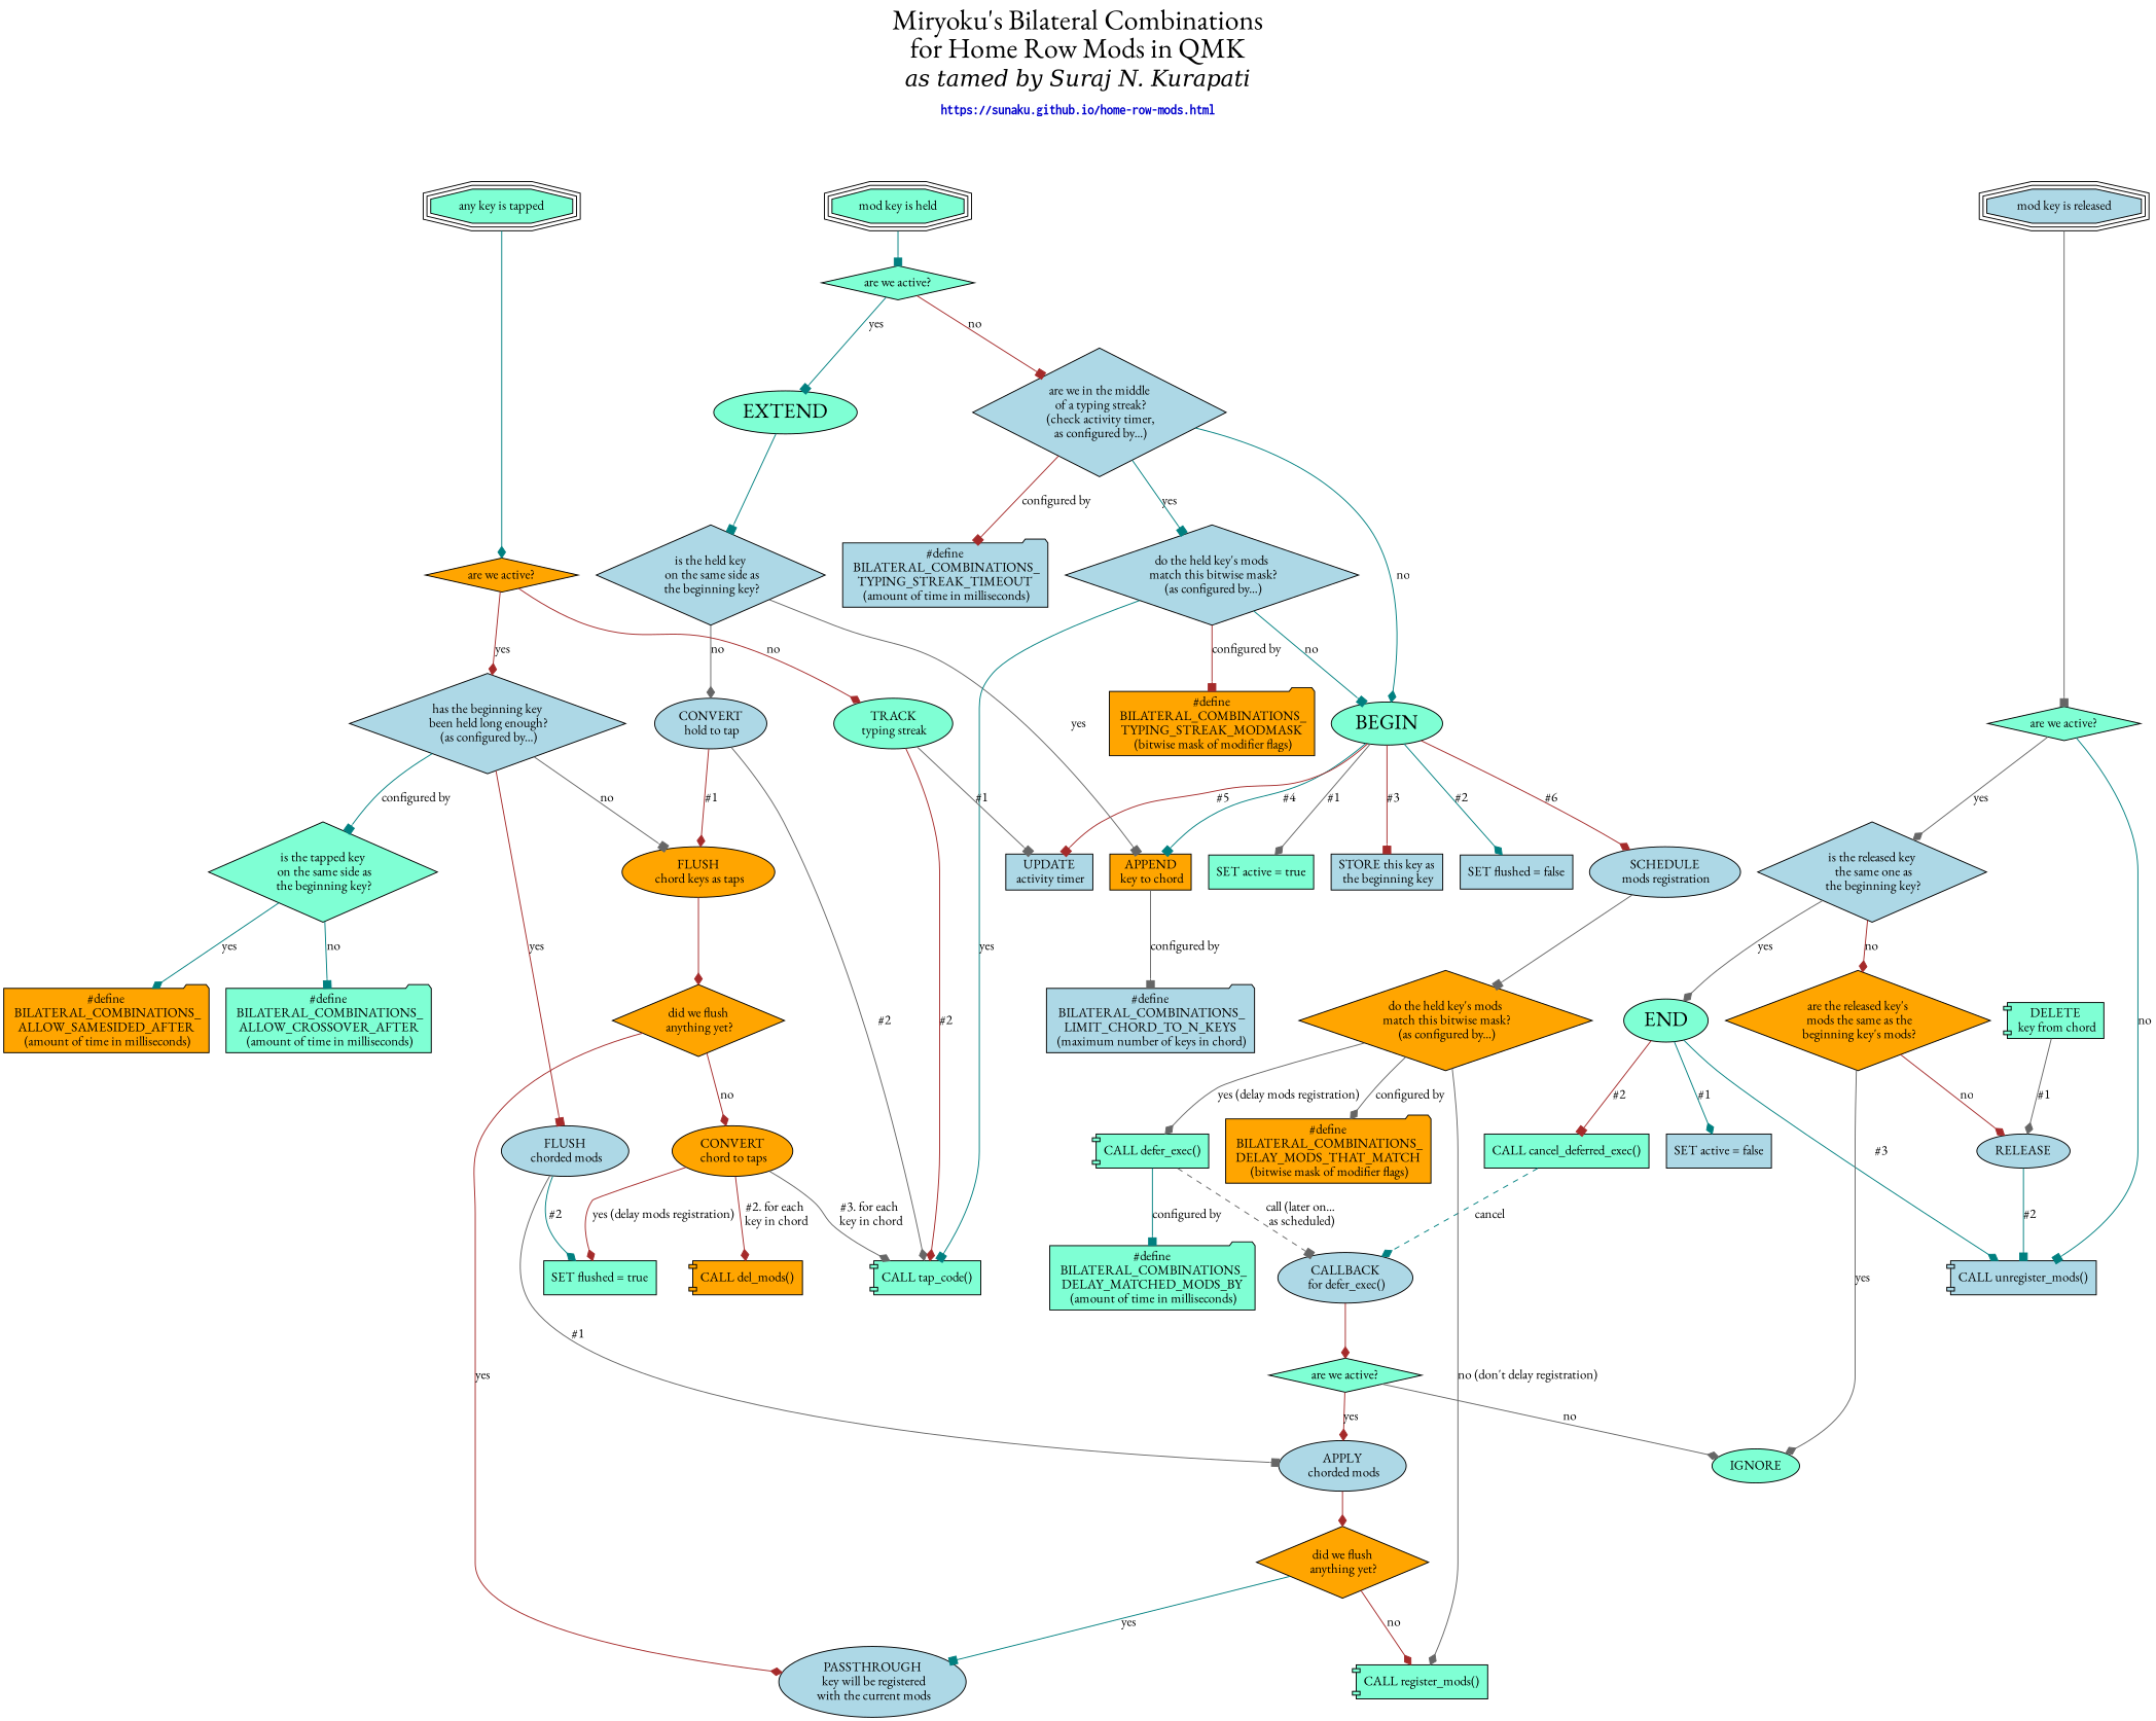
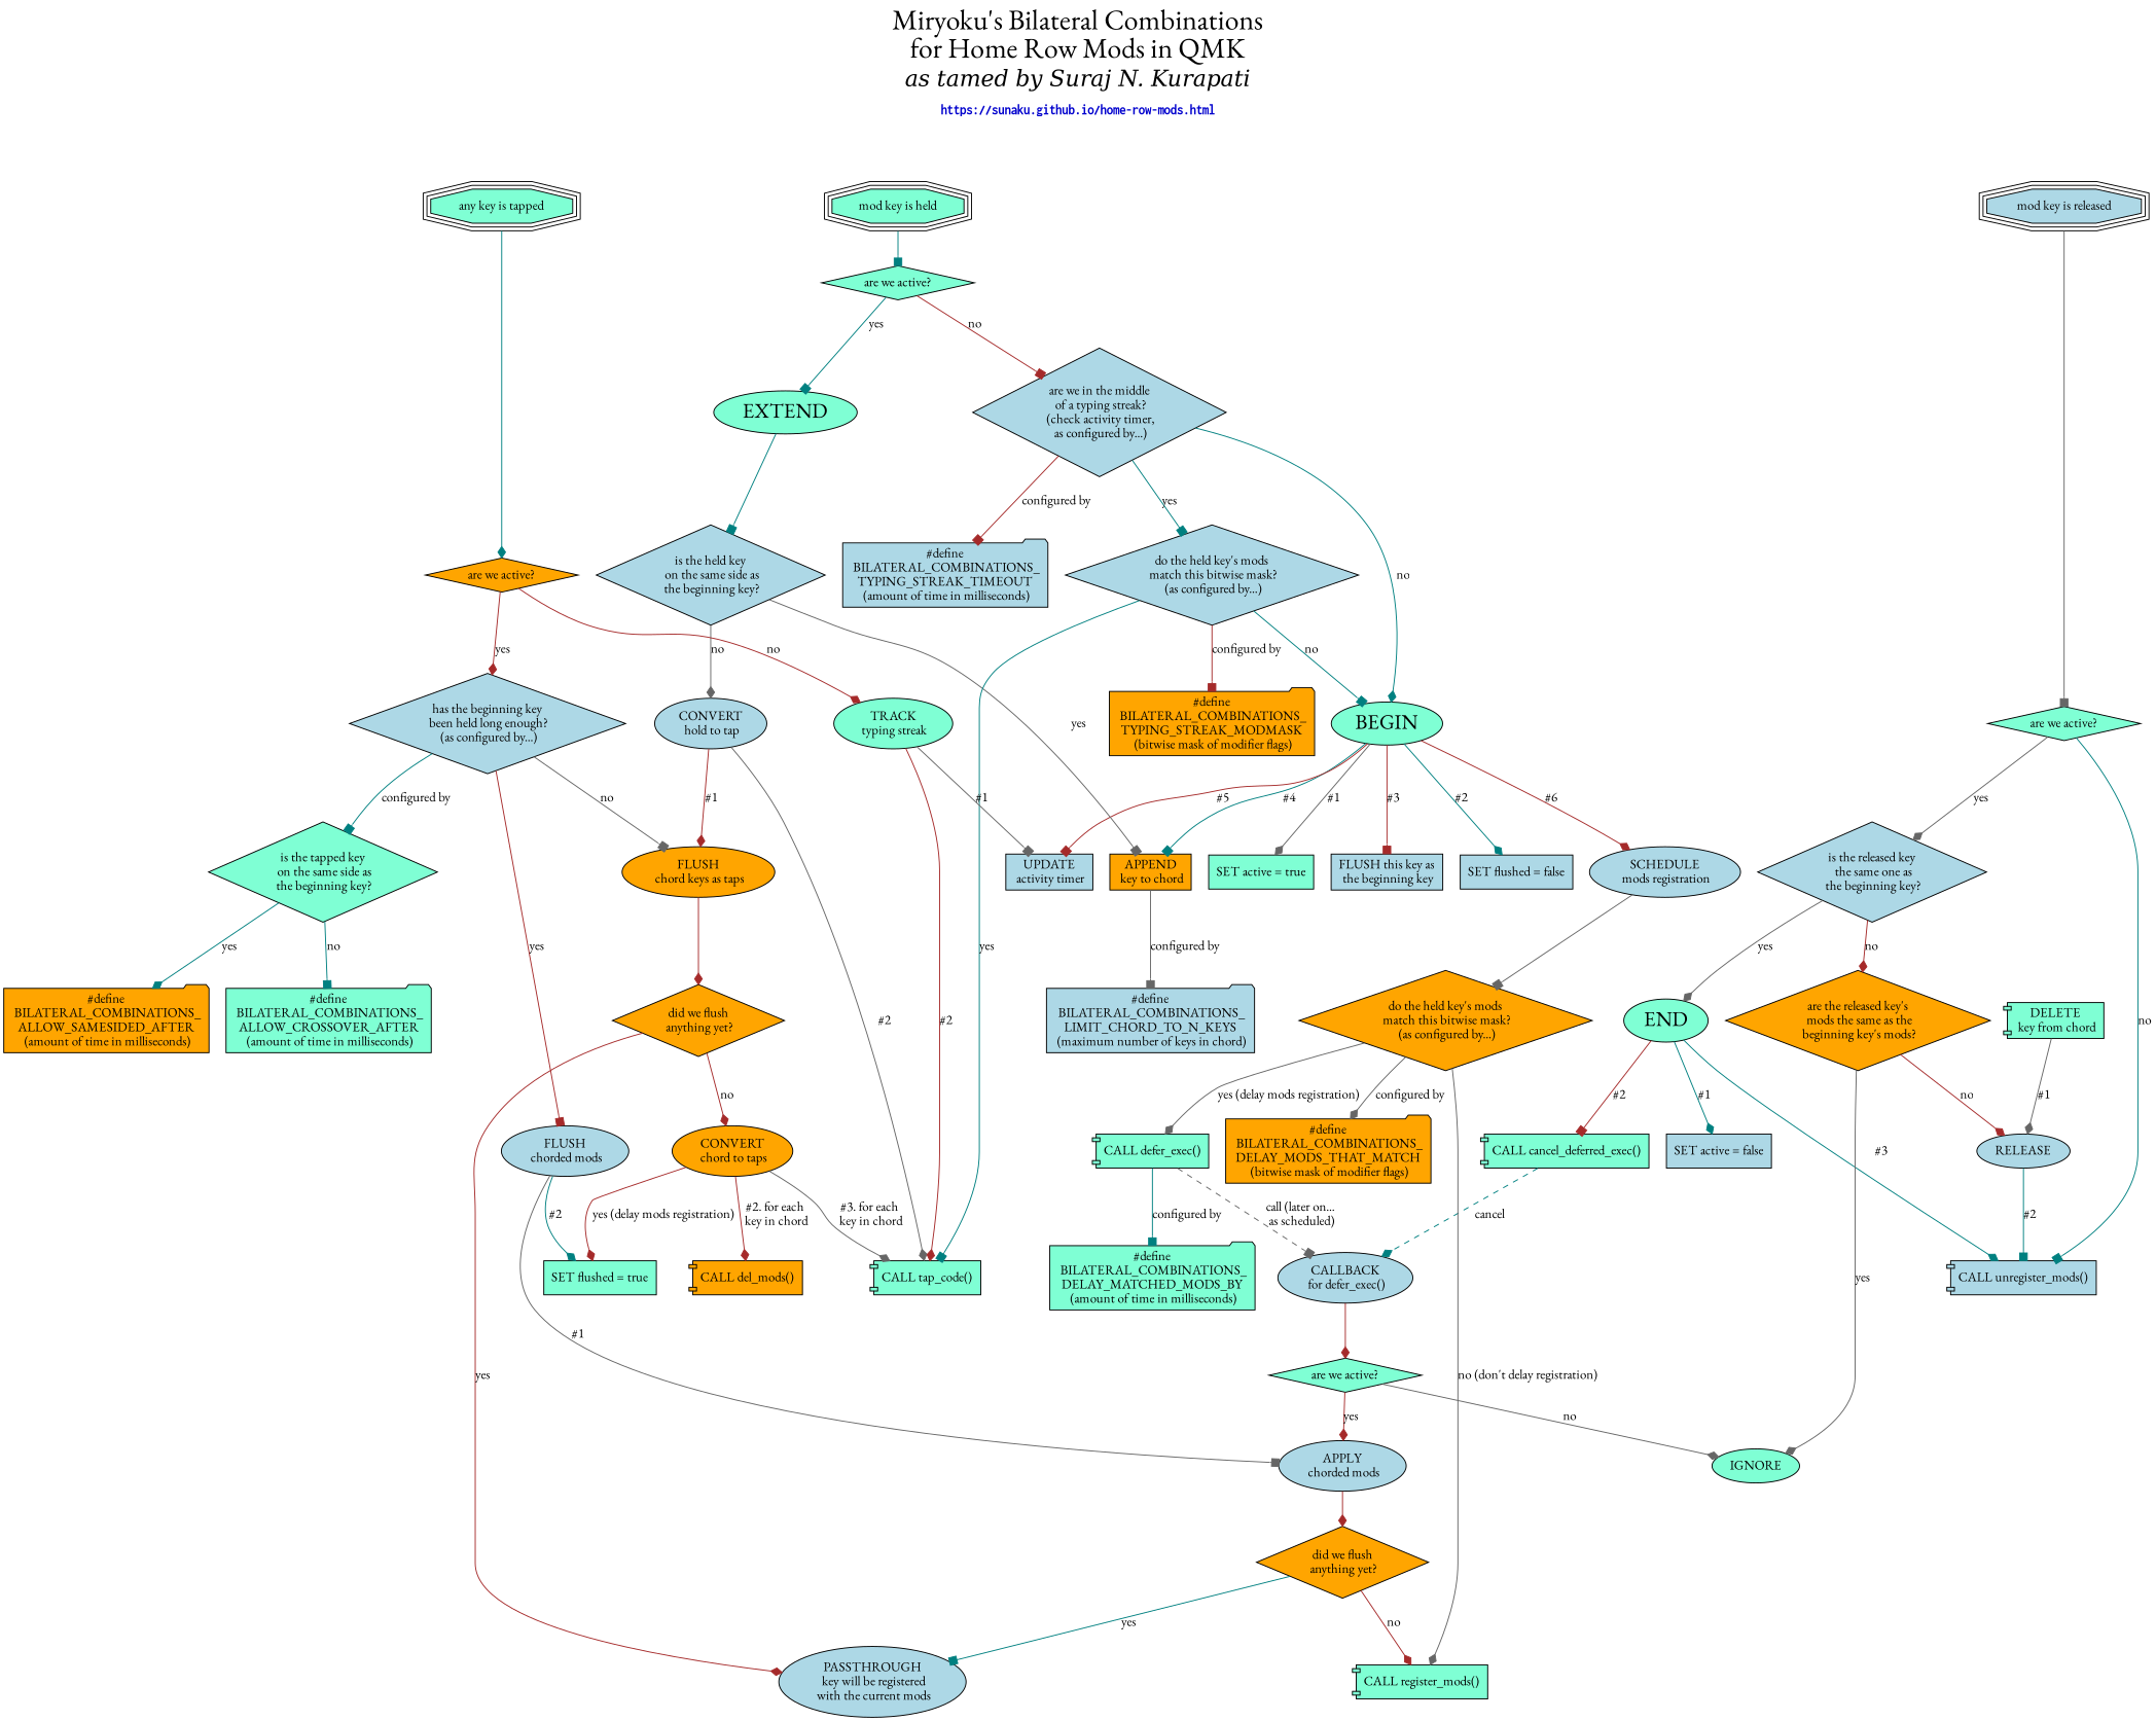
  digraph {
    fontname="EB Garamond"
    fontsize=30
    label=< 			Miryoku's Bilateral Combinations 				<br/> 			for Home Row Mods in QMK 				<br/> 				<font face="Times-Italic" point-size="24"> 			as tamed by Suraj N. Kurapati 				</font> 				<br/> 				<font face="Courier-Bold" point-size="14" color="blue3"> 			https://sunaku.github.io/home-row-mods.html 				</font> 				<br/> 				<br/> 		>
    labelloc=t
    node [fillcolor=lightblue fontname="EB Garamond" style=filled]
    edge [arrowhead=diamond color=brown fontname="EB Garamond"]
    n1 [label="#define\n BILATERAL_COMBINATIONS_\nLIMIT_CHORD_TO_N_KEYS\n (maximum number of keys in chord)" shape=folder]
    n2 [fillcolor=orange label="#define\n BILATERAL_COMBINATIONS_\nALLOW_SAMESIDED_AFTER\n (amount of time in milliseconds)" shape=folder]
    n3 [fillcolor=aquamarine label="#define\n BILATERAL_COMBINATIONS_\nALLOW_CROSSOVER_AFTER\n (amount of time in milliseconds)" shape=folder]
    n4 [fillcolor=aquamarine label="#define\n BILATERAL_COMBINATIONS_\nDELAY_MATCHED_MODS_BY\n (amount of time in milliseconds)" shape=folder]
    n5 [fillcolor=orange label="#define\n BILATERAL_COMBINATIONS_\nDELAY_MODS_THAT_MATCH\n (bitwise mask of modifier flags)" shape=folder]
    n6 [label="#define\n BILATERAL_COMBINATIONS_\nTYPING_STREAK_TIMEOUT\n (amount of time in milliseconds)" shape=folder]
    n7 [fillcolor=orange label="#define\n BILATERAL_COMBINATIONS_\nTYPING_STREAK_MODMASK\n (bitwise mask of modifier flags)" shape=folder]
    n8 [fillcolor=aquamarine label="mod key is held" shape=tripleoctagon]
    n9 [fillcolor=aquamarine label="any key is tapped" shape=tripleoctagon]
    n10 [label="mod key is released" shape=tripleoctagon]
    n11 [fillcolor=aquamarine label="CALL register_mods()" shape=component]
    n12 [fillcolor=orange label="CALL del_mods()" shape=component]
    n13 [label="CALL unregister_mods()" shape=component]
    n14 [fillcolor=aquamarine label="CALL tap_code()" shape=component]
    n15 [fillcolor=aquamarine label="CALL defer_exec()" shape=component]
-   n16 [fillcolor=aquamarine label="CALL cancel_deferred_exec()" shape=box]
+   n16 [fillcolor=aquamarine label="CALL cancel_deferred_exec()" shape=component]
    BEGIN [fillcolor=aquamarine fontsize=22]
    EXTEND [fillcolor=aquamarine fontsize=22]
    END [fillcolor=aquamarine fontsize=22]
    n20 [fillcolor=aquamarine label="SET active = true" shape=box]
    n21 [label="SET active = false" shape=box]
-   n22 [label="STORE this key as\n the beginning key" shape=box]
+   n22 [label="FLUSH this key as\n the beginning key" shape=box]
    n23 [fillcolor=orange label="APPEND\n key to chord" shape=box]
    n24 [fillcolor=aquamarine label="DELETE\n key from chord" shape=component]
    n25 [fillcolor=aquamarine label="SET flushed = true" shape=box]
    n26 [label="SET flushed = false" shape=box]
    n27 [label="UPDATE\n activity timer" shape=box]
    n28 [label="CALLBACK\n for defer_exec()"]
    n29 [label="SCHEDULE\n mods registration"]
    n30 [fillcolor=orange label="do the held key's mods\n match this bitwise mask?\n (as configured by...)" shape=diamond]
    n31 [fillcolor=aquamarine label="are we active?" shape=diamond]
    n32 [label="APPLY\n chorded mods"]
    IGNORE [fillcolor=aquamarine]
    n34 [label="is the held key\n on the same side as\n the beginning key?" shape=diamond]
    n35 [label="CONVERT\n hold to tap"]
    n36 [fillcolor=orange label="FLUSH\n chord keys as taps"]
    n37 [fillcolor=orange label="did we flush\n anything yet?" shape=diamond]
    n38 [label="PASSTHROUGH\n key will be registered\n with the current mods"]
    n39 [fillcolor=orange label="CONVERT\n chord to taps"]
    n40 [fillcolor=aquamarine label="are we active?" shape=diamond]
    n41 [label="are we in the middle\n of a typing streak?\n (check activity timer,\n as configured by...)" shape=diamond]
    n42 [label="do the held key's mods\n match this bitwise mask?\n (as configured by...)" shape=diamond]
    n43 [fillcolor=orange label="are we active?" shape=diamond]
    n44 [fillcolor=orange label="did we flush\n anything yet?" shape=diamond]
    n45 [fillcolor=aquamarine label="TRACK\n typing streak"]
    n46 [label="has the beginning key\n been held long enough?\n (as configured by...)" shape=diamond]
    n47 [label="FLUSH\n chorded mods"]
    n48 [fillcolor=aquamarine label="is the tapped key\n on the same side as\n the beginning key?" shape=diamond]
    n49 [fillcolor=aquamarine label="are we active?" shape=diamond]
    n50 [label="is the released key\n the same one as\n the beginning key?" shape=diamond]
    n51 [fillcolor=orange label="are the released key's\n mods the same as the\n beginning key's mods?" shape=diamond]
    RELEASE
    subgraph sub_1 {
      n1
      n2
      n3
      n4
      n5
      n6
      n7
    }
    subgraph sub_2 {
      rank=same
      n8
      n9
      n10
    }
    subgraph sub_3 {
      n11
      n12
      n13
      n14
      n15
      n16
    }
    subgraph sub_4 {
      BEGIN
      EXTEND
      END
    }
    subgraph sub_5 {
      n20
      n21
      n22
      n23
      n24
      n25
      n26
      n27
    }
    subgraph sub_6 {
      n6
      n7
      n8
      n40
      n41
      n42
      subgraph sub_7 {
        n4
        n5
        n11
        n15
        BEGIN
        n20
        n22
        n23
        n26
        n27
        n28
        n29
        n30
        n31
        n32
        IGNORE
      }
      subgraph sub_8 {
        n1
        n12
        n14
        EXTEND
        n23
        n25
        n34
        n35
        n36
        n37
        n38
        n39
      }
    }
    subgraph sub_9 {
      n2
      n3
      n9
      n11
      n14
      n25
      n27
      n32
      n36
      n38
      n43
      n44
      n45
      n46
      n47
      n48
    }
    subgraph sub_10 {
      n10
      n13
      n16
      END
      n21
      n24
      n28
      IGNORE
      n49
      n50
      n51
      RELEASE
    }
    n8 -> n40 [arrowhead=box color=teal]
    n9 -> n43 [color=teal]
    n10 -> n49 [arrowhead=box color=gray40]
    n15 -> n4 [arrowhead=box color=teal label="configured by"]
    n15 -> n28 [arrowhead=box color=gray40 label="call (later on...\n as scheduled)" style=dashed]
    n16 -> n28 [color=teal label=cancel style=dashed]
    BEGIN -> n20 [color=gray40 label="#1"]
    BEGIN -> n22 [arrowhead=box label="#3"]
    BEGIN -> n23 [arrowhead=box color=teal label="#4"]
    BEGIN -> n26 [color=teal label="#2"]
    BEGIN -> n27 [arrowhead=box label="#5"]
    BEGIN -> n29 [label="#6"]
    EXTEND -> n34 [arrowhead=box color=teal]
    END -> n13 [color=teal label="#3"]
    END -> n16 [arrowhead=box label="#2"]
    END -> n21 [color=teal label="#1"]
    n23 -> n1 [arrowhead=box color=gray40 label="configured by"]
    n24 -> RELEASE [color=gray40 label="#1"]
    n28 -> n31
    n29 -> n30 [arrowhead=box color=gray40]
    n30 -> n5 [color=gray40 label="configured by"]
    n30 -> n11 [color=gray40 label="no (don't delay registration)"]
    n30 -> n15 [color=gray40 label="yes (delay mods registration)"]
    n31 -> n32 [label=yes]
    n31 -> IGNORE [color=gray40 label=no]
    n32 -> n44
    n34 -> n23 [arrowhead=box color=gray40 label=yes]
    n34 -> n35 [color=gray40 label=no]
    n35 -> n14 [color=gray40 label="#2"]
    n35 -> n36 [label="#1"]
    n36 -> n37
    n37 -> n38 [label=yes]
    n37 -> n39 [label=no]
    n39 -> n12 [label="#2. for each\n key in chord"]
    n39 -> n14 [color=gray40 label="#3. for each\n key in chord"]
    n39 -> n25 [label="yes (delay mods registration)"]
    n40 -> EXTEND [arrowhead=box color=teal label=yes]
    n40 -> n41 [arrowhead=box label=no]
    n41 -> n6 [arrowhead=box label="configured by"]
    n41 -> BEGIN [color=teal label=no]
    n41 -> n42 [arrowhead=box color=teal label=yes]
    n42 -> n7 [arrowhead=box label="configured by"]
    n42 -> n14 [arrowhead=box color=teal label=yes]
    n42 -> BEGIN [arrowhead=box color=teal label=no]
    n43 -> n45 [label=no]
    n43 -> n46 [label=yes]
    n44 -> n11 [label=no]
    n44 -> n38 [arrowhead=box color=teal label=yes]
    n45 -> n14 [label="#2"]
    n45 -> n27 [arrowhead=box color=gray40 label="#1"]
    n46 -> n36 [arrowhead=box color=gray40 label=no]
    n46 -> n47 [arrowhead=box label=yes]
    n46 -> n48 [arrowhead=box color=teal label="configured by"]
    n47 -> n25 [color=teal label="#2"]
    n47 -> n32 [arrowhead=box color=gray40 label="#1"]
    n48 -> n2 [color=teal label=yes]
    n48 -> n3 [arrowhead=box color=teal label=no]
    n49 -> n13 [arrowhead=box color=teal label=no]
    n49 -> n50 [color=gray40 label=yes]
    n50 -> END [color=gray40 label=yes]
    n50 -> n51 [label=no]
    n51 -> IGNORE [color=gray40 label=yes]
    n51 -> RELEASE [label=no]
    RELEASE -> n13 [arrowhead=box color=teal label="#2"]
  }
